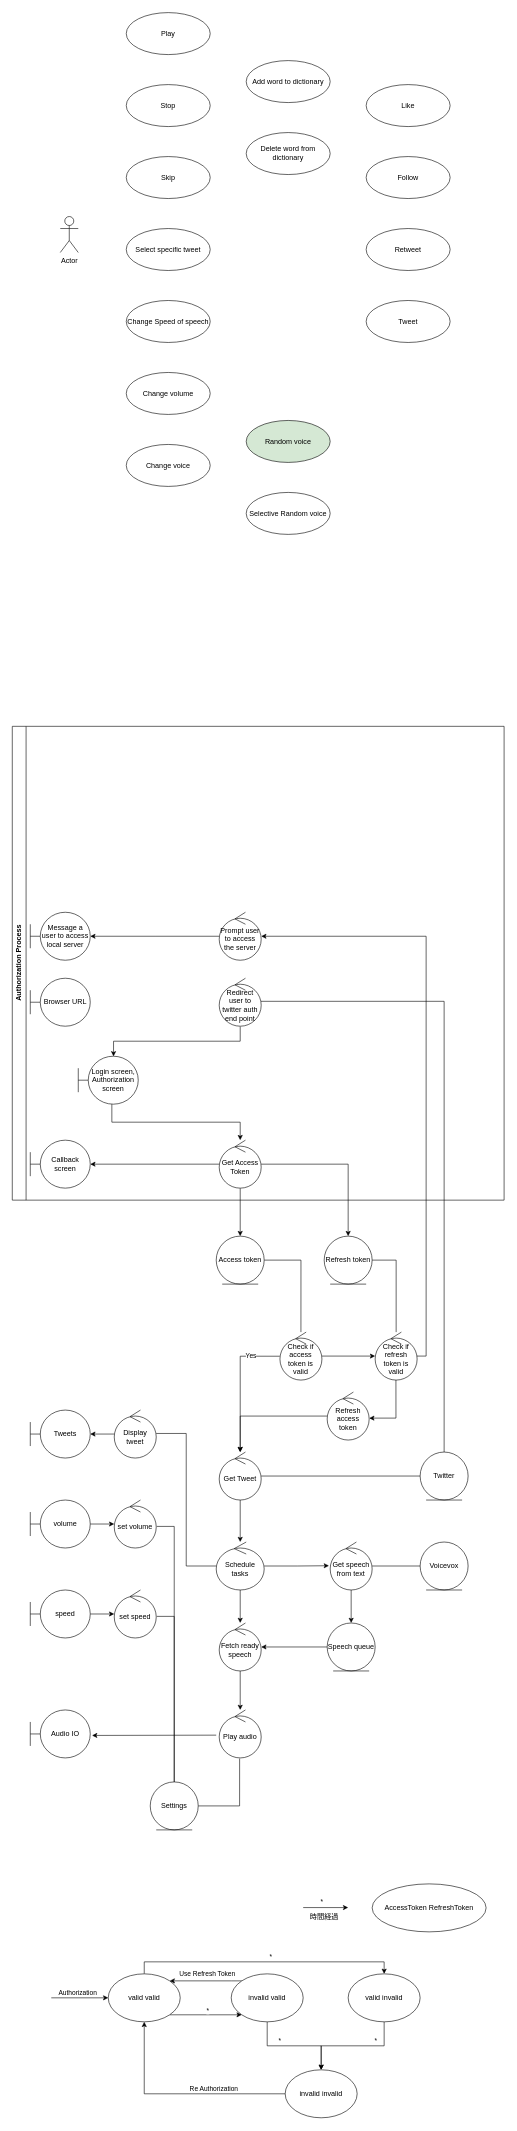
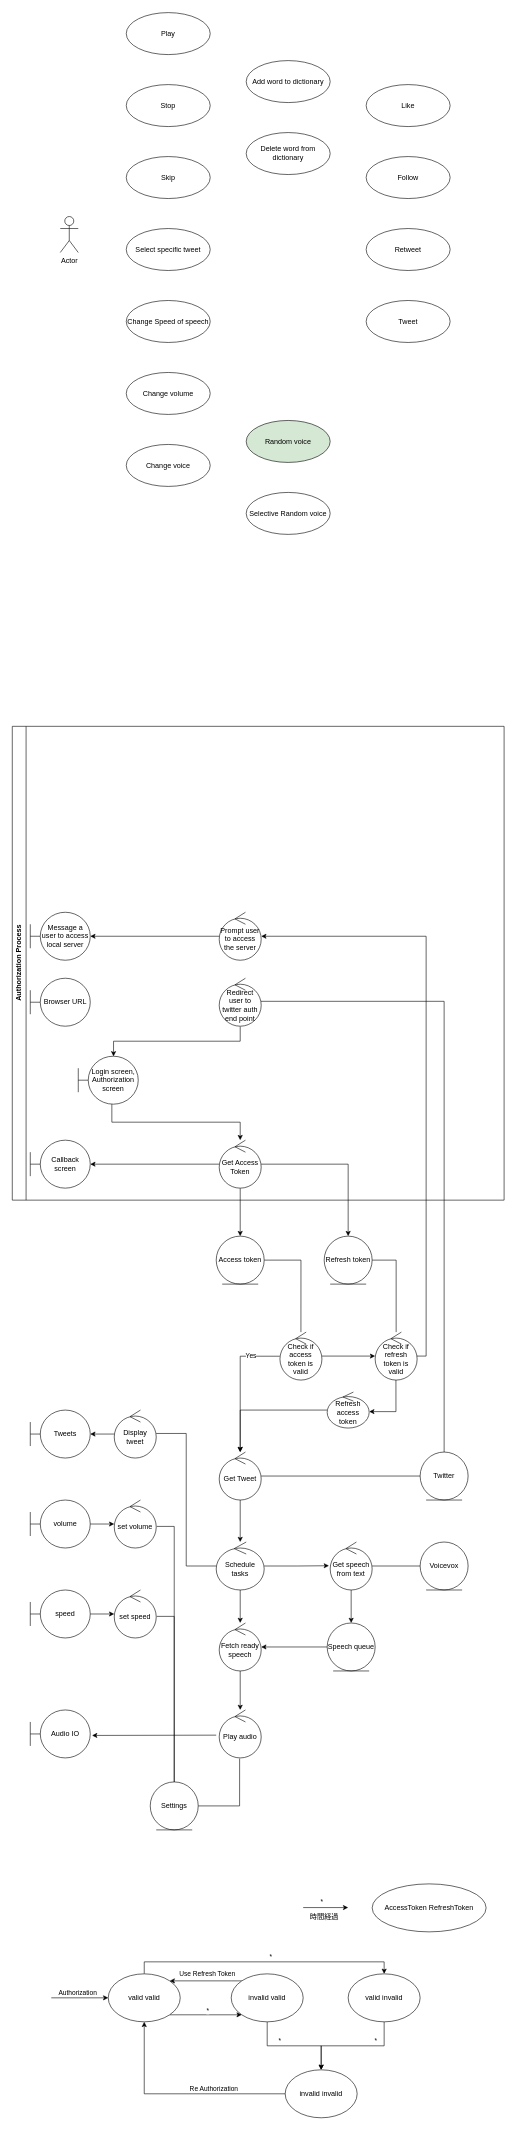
  <mxCell id="0" />
  <mxCell id="1" parent="0" />
  <mxCell id="2" style="edgeStyle=orthogonalEdgeStyle;rounded=0;orthogonalLoop=1;jettySize=auto;html=1;endArrow=classic;endFill=1;" parent="1" source="3" target="29" edge="1"><mxGeometry relative="1" as="geometry" /></mxCell>
  <mxCell id="3" value="volume" style="shape=umlBoundary;whiteSpace=wrap;html=1;" parent="1" vertex="1"><mxGeometry x="50" y="2500" width="100" height="80" as="geometry" /></mxCell>
  <mxCell id="4" style="edgeStyle=orthogonalEdgeStyle;rounded=0;orthogonalLoop=1;jettySize=auto;html=1;endArrow=classic;endFill=1;" parent="1" source="5" target="30" edge="1"><mxGeometry relative="1" as="geometry" /></mxCell>
  <mxCell id="5" value="speed" style="shape=umlBoundary;whiteSpace=wrap;html=1;" parent="1" vertex="1"><mxGeometry x="50" y="2650" width="100" height="80" as="geometry" /></mxCell>
  <mxCell id="6" value="Tweets" style="shape=umlBoundary;whiteSpace=wrap;html=1;" parent="1" vertex="1"><mxGeometry x="50" y="2350" width="100" height="80" as="geometry" /></mxCell>
  <mxCell id="7" style="edgeStyle=orthogonalEdgeStyle;rounded=0;orthogonalLoop=1;jettySize=auto;html=1;entryX=0.5;entryY=0;entryDx=0;entryDy=0;" parent="1" source="9" target="12" edge="1"><mxGeometry relative="1" as="geometry" /></mxCell>
  <mxCell id="8" style="edgeStyle=orthogonalEdgeStyle;rounded=0;orthogonalLoop=1;jettySize=auto;html=1;entryX=0;entryY=0.5;entryDx=0;entryDy=0;endArrow=none;endFill=0;" parent="1" source="9" target="24" edge="1"><mxGeometry relative="1" as="geometry" /></mxCell>
  <mxCell id="9" value="Get Tweet" style="ellipse;shape=umlControl;whiteSpace=wrap;html=1;" parent="1" vertex="1"><mxGeometry x="365" y="2420" width="70" height="80" as="geometry" /></mxCell>
  <mxCell id="10" style="edgeStyle=orthogonalEdgeStyle;rounded=0;orthogonalLoop=1;jettySize=auto;html=1;" parent="1" source="12" target="18" edge="1"><mxGeometry relative="1" as="geometry" /></mxCell>
  <mxCell id="11" style="edgeStyle=orthogonalEdgeStyle;rounded=0;orthogonalLoop=1;jettySize=auto;html=1;endArrow=none;endFill=0;entryX=1;entryY=0.488;entryDx=0;entryDy=0;entryPerimeter=0;" parent="1" source="12" target="28" edge="1"><mxGeometry relative="1" as="geometry" /></mxCell>
  <mxCell id="12" value="Schedule tasks" style="ellipse;shape=umlControl;whiteSpace=wrap;html=1;fontFamily=Helvetica;fontSize=12;fontColor=default;align=center;strokeColor=default;fillColor=default;" parent="1" vertex="1"><mxGeometry x="360" y="2570" width="80" height="80" as="geometry" /></mxCell>
  <mxCell id="13" style="edgeStyle=orthogonalEdgeStyle;rounded=0;orthogonalLoop=1;jettySize=auto;html=1;" parent="1" source="15" target="22" edge="1"><mxGeometry relative="1" as="geometry" /></mxCell>
  <mxCell id="14" style="edgeStyle=orthogonalEdgeStyle;rounded=0;orthogonalLoop=1;jettySize=auto;html=1;entryX=0;entryY=0.5;entryDx=0;entryDy=0;endArrow=none;endFill=0;" parent="1" source="15" target="25" edge="1"><mxGeometry relative="1" as="geometry" /></mxCell>
  <mxCell id="15" value="Get speech from text" style="ellipse;shape=umlControl;whiteSpace=wrap;html=1;" parent="1" vertex="1"><mxGeometry x="550" y="2570" width="70" height="80" as="geometry" /></mxCell>
  <mxCell id="16" style="edgeStyle=orthogonalEdgeStyle;rounded=0;orthogonalLoop=1;jettySize=auto;html=1;entryX=-0.029;entryY=0.494;entryDx=0;entryDy=0;entryPerimeter=0;exitX=1;exitY=0.5;exitDx=0;exitDy=0;" parent="1" source="12" target="15" edge="1"><mxGeometry relative="1" as="geometry" /></mxCell>
  <mxCell id="17" style="edgeStyle=orthogonalEdgeStyle;rounded=0;orthogonalLoop=1;jettySize=auto;html=1;endArrow=classic;endFill=1;" parent="1" source="18" target="20" edge="1"><mxGeometry relative="1" as="geometry" /></mxCell>
  <mxCell id="18" value="Fetch ready speech" style="ellipse;shape=umlControl;whiteSpace=wrap;html=1;" parent="1" vertex="1"><mxGeometry x="365" y="2705" width="70" height="80" as="geometry" /></mxCell>
  <mxCell id="19" style="edgeStyle=orthogonalEdgeStyle;rounded=0;orthogonalLoop=1;jettySize=auto;html=1;entryX=1.03;entryY=0.531;entryDx=0;entryDy=0;entryPerimeter=0;endArrow=classic;endFill=1;" parent="1" target="26" edge="1"><mxGeometry relative="1" as="geometry"><mxPoint x="360" y="2892" as="sourcePoint" /></mxGeometry></mxCell>
  <mxCell id="20" value="Play audio" style="ellipse;shape=umlControl;whiteSpace=wrap;html=1;" parent="1" vertex="1"><mxGeometry x="365" y="2850" width="70" height="80" as="geometry" /></mxCell>
  <mxCell id="21" value="" style="edgeStyle=orthogonalEdgeStyle;rounded=0;orthogonalLoop=1;jettySize=auto;html=1;" parent="1" source="22" target="18" edge="1"><mxGeometry relative="1" as="geometry" /></mxCell>
  <mxCell id="22" value="Speech queue" style="ellipse;shape=umlEntity;whiteSpace=wrap;html=1;" parent="1" vertex="1"><mxGeometry x="545" y="2705" width="80" height="80" as="geometry" /></mxCell>
  <mxCell id="23" style="edgeStyle=orthogonalEdgeStyle;rounded=0;orthogonalLoop=1;jettySize=auto;html=1;entryX=0.99;entryY=0.481;entryDx=0;entryDy=0;entryPerimeter=0;endArrow=none;endFill=0;" parent="1" source="24" target="50" edge="1"><mxGeometry relative="1" as="geometry"><Array as="points"><mxPoint x="740" y="1669" /></Array></mxGeometry></mxCell>
  <mxCell id="24" value="Twitter" style="ellipse;shape=umlEntity;whiteSpace=wrap;html=1;" parent="1" vertex="1"><mxGeometry x="700" y="2420" width="80" height="80" as="geometry" /></mxCell>
  <mxCell id="25" value="Voicevox" style="ellipse;shape=umlEntity;whiteSpace=wrap;html=1;" parent="1" vertex="1"><mxGeometry x="700" y="2570" width="80" height="80" as="geometry" /></mxCell>
  <mxCell id="26" value="Audio IO" style="shape=umlBoundary;whiteSpace=wrap;html=1;" parent="1" vertex="1"><mxGeometry x="50" y="2850" width="100" height="80" as="geometry" /></mxCell>
  <mxCell id="27" style="edgeStyle=orthogonalEdgeStyle;rounded=0;orthogonalLoop=1;jettySize=auto;html=1;endArrow=classic;endFill=1;" parent="1" source="28" target="6" edge="1"><mxGeometry relative="1" as="geometry" /></mxCell>
  <mxCell id="28" value="Display tweet" style="ellipse;shape=umlControl;whiteSpace=wrap;html=1;" parent="1" vertex="1"><mxGeometry x="190" y="2350" width="70" height="80" as="geometry" /></mxCell>
  <mxCell id="29" value="set volume" style="ellipse;shape=umlControl;whiteSpace=wrap;html=1;" parent="1" vertex="1"><mxGeometry x="190" y="2500" width="70" height="80" as="geometry" /></mxCell>
  <mxCell id="30" value="set speed" style="ellipse;shape=umlControl;whiteSpace=wrap;html=1;" parent="1" vertex="1"><mxGeometry x="190" y="2650" width="70" height="80" as="geometry" /></mxCell>
  <mxCell id="31" style="edgeStyle=orthogonalEdgeStyle;rounded=0;orthogonalLoop=1;jettySize=auto;html=1;entryX=1.014;entryY=0.55;entryDx=0;entryDy=0;entryPerimeter=0;endArrow=none;endFill=0;" parent="1" source="34" target="30" edge="1"><mxGeometry relative="1" as="geometry" /></mxCell>
  <mxCell id="32" style="edgeStyle=orthogonalEdgeStyle;rounded=0;orthogonalLoop=1;jettySize=auto;html=1;entryX=1.014;entryY=0.55;entryDx=0;entryDy=0;entryPerimeter=0;endArrow=none;endFill=0;" parent="1" source="34" target="29" edge="1"><mxGeometry relative="1" as="geometry" /></mxCell>
  <mxCell id="33" style="edgeStyle=orthogonalEdgeStyle;rounded=0;orthogonalLoop=1;jettySize=auto;html=1;entryX=0.486;entryY=1.013;entryDx=0;entryDy=0;entryPerimeter=0;endArrow=none;endFill=0;" parent="1" source="34" target="20" edge="1"><mxGeometry relative="1" as="geometry" /></mxCell>
  <mxCell id="34" value="Settings" style="ellipse;shape=umlEntity;whiteSpace=wrap;html=1;" parent="1" vertex="1"><mxGeometry x="250" y="2970" width="80" height="80" as="geometry" /></mxCell>
  <mxCell id="35" style="edgeStyle=orthogonalEdgeStyle;rounded=0;orthogonalLoop=1;jettySize=auto;html=1;endArrow=classic;endFill=1;exitX=0.56;exitY=1;exitDx=0;exitDy=0;exitPerimeter=0;" parent="1" source="59" target="46" edge="1"><mxGeometry relative="1" as="geometry" /></mxCell>
  <mxCell id="36" style="edgeStyle=orthogonalEdgeStyle;rounded=0;orthogonalLoop=1;jettySize=auto;html=1;endArrow=classic;endFill=1;" parent="1" source="37" edge="1"><mxGeometry relative="1" as="geometry"><mxPoint x="150" y="1560" as="targetPoint" /></mxGeometry></mxCell>
  <mxCell id="37" value="Prompt user to access the server" style="ellipse;shape=umlControl;whiteSpace=wrap;html=1;" parent="1" vertex="1"><mxGeometry x="365" y="1520" width="70" height="80" as="geometry" /></mxCell>
  <mxCell id="38" style="edgeStyle=orthogonalEdgeStyle;rounded=0;orthogonalLoop=1;jettySize=auto;html=1;endArrow=none;endFill=0;" parent="1" source="41" target="52" edge="1"><mxGeometry relative="1" as="geometry" /></mxCell>
  <mxCell id="39" style="edgeStyle=orthogonalEdgeStyle;rounded=0;orthogonalLoop=1;jettySize=auto;html=1;endArrow=classic;endFill=1;exitX=-0.004;exitY=0.503;exitDx=0;exitDy=0;exitPerimeter=0;" parent="1" source="52" target="9" edge="1"><mxGeometry relative="1" as="geometry" /></mxCell>
  <mxCell id="40" value="Yes" style="edgeLabel;html=1;align=center;verticalAlign=middle;resizable=0;points=[];" parent="39" vertex="1" connectable="0"><mxGeometry x="-0.574" y="-1" relative="1" as="geometry"><mxPoint as="offset" /></mxGeometry></mxCell>
  <mxCell id="41" value="Access token" style="ellipse;shape=umlEntity;whiteSpace=wrap;html=1;" parent="1" vertex="1"><mxGeometry x="360" y="2060" width="80" height="80" as="geometry" /></mxCell>
  <mxCell id="42" value="Callback screen" style="shape=umlBoundary;whiteSpace=wrap;html=1;" parent="1" vertex="1"><mxGeometry x="50" y="1900" width="100" height="80" as="geometry" /></mxCell>
  <mxCell id="43" style="edgeStyle=orthogonalEdgeStyle;rounded=0;orthogonalLoop=1;jettySize=auto;html=1;entryX=0.5;entryY=0;entryDx=0;entryDy=0;endArrow=classic;endFill=1;" parent="1" source="46" target="41" edge="1"><mxGeometry relative="1" as="geometry" /></mxCell>
  <mxCell id="44" style="edgeStyle=orthogonalEdgeStyle;rounded=0;orthogonalLoop=1;jettySize=auto;html=1;endArrow=classic;endFill=1;" parent="1" source="46" target="42" edge="1"><mxGeometry relative="1" as="geometry" /></mxCell>
  <mxCell id="45" style="edgeStyle=orthogonalEdgeStyle;rounded=0;orthogonalLoop=1;jettySize=auto;html=1;endArrow=classic;endFill=1;" parent="1" source="46" target="57" edge="1"><mxGeometry relative="1" as="geometry" /></mxCell>
  <mxCell id="46" value="Get Access Token" style="ellipse;shape=umlControl;whiteSpace=wrap;html=1;" parent="1" vertex="1"><mxGeometry x="365" y="1900" width="70" height="80" as="geometry" /></mxCell>
  <mxCell id="47" value="Message a user to access local server" style="shape=umlBoundary;whiteSpace=wrap;html=1;" parent="1" vertex="1"><mxGeometry x="50" y="1520" width="100" height="80" as="geometry" /></mxCell>
  <mxCell id="48" value="Browser URL" style="shape=umlBoundary;whiteSpace=wrap;html=1;" parent="1" vertex="1"><mxGeometry x="50" y="1630" width="100" height="80" as="geometry" /></mxCell>
  <mxCell id="49" style="edgeStyle=orthogonalEdgeStyle;rounded=0;orthogonalLoop=1;jettySize=auto;html=1;entryX=0.588;entryY=0.003;entryDx=0;entryDy=0;entryPerimeter=0;endArrow=classic;endFill=1;exitX=0.5;exitY=1.006;exitDx=0;exitDy=0;exitPerimeter=0;" parent="1" source="50" target="59" edge="1"><mxGeometry relative="1" as="geometry" /></mxCell>
  <mxCell id="50" value="Redirect user to twitter auth end point" style="ellipse;shape=umlControl;whiteSpace=wrap;html=1;" parent="1" vertex="1"><mxGeometry x="365" y="1630" width="70" height="80" as="geometry" /></mxCell>
  <mxCell id="51" style="edgeStyle=orthogonalEdgeStyle;rounded=0;orthogonalLoop=1;jettySize=auto;html=1;endArrow=classic;endFill=1;" parent="1" source="52" target="55" edge="1"><mxGeometry relative="1" as="geometry" /></mxCell>
  <mxCell id="52" value="Check if access token is valid" style="ellipse;shape=umlControl;whiteSpace=wrap;html=1;" parent="1" vertex="1"><mxGeometry x="466.25" y="2220" width="70" height="80" as="geometry" /></mxCell>
  <mxCell id="53" style="edgeStyle=orthogonalEdgeStyle;rounded=0;orthogonalLoop=1;jettySize=auto;html=1;endArrow=classic;endFill=1;exitX=0.975;exitY=0.515;exitDx=0;exitDy=0;exitPerimeter=0;" parent="1" source="55" target="37" edge="1"><mxGeometry relative="1" as="geometry"><Array as="points"><mxPoint x="693" y="2260" /><mxPoint x="710" y="2260" /><mxPoint x="710" y="1560" /></Array></mxGeometry></mxCell>
  <mxCell id="54" style="edgeStyle=orthogonalEdgeStyle;rounded=0;orthogonalLoop=1;jettySize=auto;html=1;entryX=1.001;entryY=0.543;entryDx=0;entryDy=0;entryPerimeter=0;endArrow=classic;endFill=1;exitX=0.495;exitY=0.998;exitDx=0;exitDy=0;exitPerimeter=0;" parent="1" source="55" target="61" edge="1"><mxGeometry relative="1" as="geometry" /></mxCell>
  <mxCell id="55" value="Check if refresh token is valid" style="ellipse;shape=umlControl;whiteSpace=wrap;html=1;" parent="1" vertex="1"><mxGeometry x="625" y="2220" width="70" height="80" as="geometry" /></mxCell>
  <mxCell id="56" style="edgeStyle=orthogonalEdgeStyle;rounded=0;orthogonalLoop=1;jettySize=auto;html=1;endArrow=none;endFill=0;" parent="1" source="57" target="55" edge="1"><mxGeometry relative="1" as="geometry" /></mxCell>
  <mxCell id="57" value="Refresh token" style="ellipse;shape=umlEntity;whiteSpace=wrap;html=1;" parent="1" vertex="1"><mxGeometry x="540" y="2060" width="80" height="80" as="geometry" /></mxCell>
  <mxCell id="58" value="Authorization Process" style="swimlane;horizontal=0;whiteSpace=wrap;html=1;" parent="1" vertex="1"><mxGeometry x="20" y="1210" width="820" height="790" as="geometry" /></mxCell>
  <mxCell id="59" value="Login screen, Authorization screen" style="shape=umlBoundary;whiteSpace=wrap;html=1;" parent="58" vertex="1"><mxGeometry x="110" y="550" width="100" height="80" as="geometry" /></mxCell>
  <mxCell id="60" style="edgeStyle=orthogonalEdgeStyle;rounded=0;orthogonalLoop=1;jettySize=auto;html=1;endArrow=classic;endFill=1;" parent="1" source="61" target="9" edge="1"><mxGeometry relative="1" as="geometry" /></mxCell>
- <mxCell id="61" value="Refresh access token" style="ellipse;shape=umlControl;whiteSpace=wrap;html=1;" parent="1" vertex="1"><mxGeometry x="545" y="2320" width="70" height="80" as="geometry" /></mxCell>
+ <mxCell id="61" value="Refresh access token" style="ellipse;shape=umlControl;whiteSpace=wrap;html=1;" parent="1" vertex="1"><mxGeometry x="545" y="2320" width="70" height="60" as="geometry" /></mxCell>
  <mxCell id="62" value="" style="edgeStyle=orthogonalEdgeStyle;rounded=0;orthogonalLoop=1;jettySize=auto;html=1;exitX=1;exitY=1;exitDx=0;exitDy=0;entryX=0;entryY=1;entryDx=0;entryDy=0;" parent="1" source="66" target="71" edge="1"><mxGeometry relative="1" as="geometry" /></mxCell>
  <mxCell id="63" value="*" style="edgeLabel;html=1;align=center;verticalAlign=middle;resizable=0;points=[];" parent="62" vertex="1" connectable="0"><mxGeometry y="-3" relative="1" as="geometry"><mxPoint x="3" y="-11" as="offset" /></mxGeometry></mxCell>
  <mxCell id="64" style="edgeStyle=orthogonalEdgeStyle;rounded=0;orthogonalLoop=1;jettySize=auto;html=1;entryX=0.5;entryY=0;entryDx=0;entryDy=0;exitX=0.5;exitY=0;exitDx=0;exitDy=0;" parent="1" source="66" target="74" edge="1"><mxGeometry relative="1" as="geometry" /></mxCell>
  <mxCell id="65" value="*" style="edgeLabel;html=1;align=center;verticalAlign=middle;resizable=0;points=[];" parent="64" vertex="1" connectable="0"><mxGeometry x="0.159" y="-4" relative="1" as="geometry"><mxPoint x="-25" y="-14" as="offset" /></mxGeometry></mxCell>
  <mxCell id="66" value="valid valid" style="ellipse;whiteSpace=wrap;html=1;strokeColor=default;" parent="1" vertex="1"><mxGeometry x="180" y="3290" width="120" height="80" as="geometry" /></mxCell>
  <mxCell id="67" value="" style="edgeStyle=orthogonalEdgeStyle;rounded=0;orthogonalLoop=1;jettySize=auto;html=1;" parent="1" source="71" target="77" edge="1"><mxGeometry relative="1" as="geometry" /></mxCell>
  <mxCell id="68" value="*" style="edgeLabel;html=1;align=center;verticalAlign=middle;resizable=0;points=[];" parent="67" vertex="1" connectable="0"><mxGeometry x="0.071" y="-3" relative="1" as="geometry"><mxPoint x="-31" y="-13" as="offset" /></mxGeometry></mxCell>
  <mxCell id="69" style="edgeStyle=orthogonalEdgeStyle;rounded=0;orthogonalLoop=1;jettySize=auto;html=1;entryX=1;entryY=0;entryDx=0;entryDy=0;exitX=0;exitY=0;exitDx=0;exitDy=0;" parent="1" source="71" target="66" edge="1"><mxGeometry relative="1" as="geometry"><mxPoint x="435" y="3320" as="sourcePoint" /><Array as="points"><mxPoint x="385" y="3302" /><mxPoint x="385" y="3302" /></Array></mxGeometry></mxCell>
  <mxCell id="70" value="Use Refresh Token" style="edgeLabel;html=1;align=center;verticalAlign=middle;resizable=0;points=[];" parent="69" vertex="1" connectable="0"><mxGeometry x="-0.223" y="-5" relative="1" as="geometry"><mxPoint x="-11" y="-7" as="offset" /></mxGeometry></mxCell>
  <mxCell id="71" value="invalid valid" style="ellipse;whiteSpace=wrap;html=1;strokeColor=default;" parent="1" vertex="1"><mxGeometry x="385" y="3290" width="120" height="80" as="geometry" /></mxCell>
  <mxCell id="72" style="edgeStyle=orthogonalEdgeStyle;rounded=0;orthogonalLoop=1;jettySize=auto;html=1;" parent="1" source="74" target="77" edge="1"><mxGeometry relative="1" as="geometry" /></mxCell>
  <mxCell id="73" value="*" style="edgeLabel;html=1;align=center;verticalAlign=middle;resizable=0;points=[];" parent="72" vertex="1" connectable="0"><mxGeometry x="-0.005" y="3" relative="1" as="geometry"><mxPoint x="37" y="-13" as="offset" /></mxGeometry></mxCell>
  <mxCell id="74" value="valid invalid" style="ellipse;whiteSpace=wrap;html=1;strokeColor=default;" parent="1" vertex="1"><mxGeometry x="580" y="3290" width="120" height="80" as="geometry" /></mxCell>
  <mxCell id="75" style="edgeStyle=orthogonalEdgeStyle;rounded=0;orthogonalLoop=1;jettySize=auto;html=1;" parent="1" source="77" target="66" edge="1"><mxGeometry relative="1" as="geometry" /></mxCell>
  <mxCell id="76" value="Re Authorization" style="edgeLabel;html=1;align=center;verticalAlign=middle;resizable=0;points=[];" parent="75" vertex="1" connectable="0"><mxGeometry x="-0.341" y="-3" relative="1" as="geometry"><mxPoint x="-3" y="-7" as="offset" /></mxGeometry></mxCell>
  <mxCell id="77" value="invalid invalid" style="ellipse;whiteSpace=wrap;html=1;strokeColor=default;" parent="1" vertex="1"><mxGeometry x="475" y="3450" width="120" height="80" as="geometry" /></mxCell>
  <mxCell id="78" value="" style="endArrow=classic;html=1;rounded=0;entryX=0;entryY=0.5;entryDx=0;entryDy=0;" parent="1" target="66" edge="1"><mxGeometry width="50" height="50" relative="1" as="geometry"><mxPoint x="85" y="3330" as="sourcePoint" /><mxPoint x="135" y="3310" as="targetPoint" /></mxGeometry></mxCell>
  <mxCell id="79" value="Authorization" style="edgeLabel;html=1;align=center;verticalAlign=middle;resizable=0;points=[];" parent="78" vertex="1" connectable="0"><mxGeometry x="-0.095" y="3" relative="1" as="geometry"><mxPoint y="-7" as="offset" /></mxGeometry></mxCell>
  <mxCell id="80" value="AccessToken RefreshToken" style="ellipse;whiteSpace=wrap;html=1;strokeColor=default;" parent="1" vertex="1"><mxGeometry x="620" y="3140" width="190" height="80" as="geometry" /></mxCell>
  <mxCell id="81" value="" style="edgeStyle=orthogonalEdgeStyle;rounded=0;orthogonalLoop=1;jettySize=auto;html=1;" parent="1" edge="1"><mxGeometry relative="1" as="geometry"><mxPoint x="505" y="3179.5" as="sourcePoint" /><mxPoint x="580" y="3179.5" as="targetPoint" /></mxGeometry></mxCell>
  <mxCell id="82" value="*" style="edgeLabel;html=1;align=center;verticalAlign=middle;resizable=0;points=[];" parent="81" vertex="1" connectable="0"><mxGeometry x="-0.472" y="2" relative="1" as="geometry"><mxPoint x="10" y="-8" as="offset" /></mxGeometry></mxCell>
  <mxCell id="83" value="時間経過" style="text;html=1;align=center;verticalAlign=middle;resizable=0;points=[];autosize=1;strokeColor=none;fillColor=none;" parent="1" vertex="1"><mxGeometry x="505" y="3180" width="70" height="30" as="geometry" /></mxCell>
  <mxCell id="84" value="Actor" style="shape=umlActor;verticalLabelPosition=bottom;verticalAlign=top;html=1;" vertex="1" parent="1"><mxGeometry x="100" y="360" width="30" height="60" as="geometry" /></mxCell>
  <mxCell id="85" value="Play" style="ellipse;whiteSpace=wrap;html=1;" vertex="1" parent="1"><mxGeometry x="210" y="20" width="140" height="70" as="geometry" /></mxCell>
  <mxCell id="86" value="Stop" style="ellipse;whiteSpace=wrap;html=1;" vertex="1" parent="1"><mxGeometry x="210" y="140" width="140" height="70" as="geometry" /></mxCell>
  <mxCell id="87" value="Skip" style="ellipse;whiteSpace=wrap;html=1;" vertex="1" parent="1"><mxGeometry x="210" y="260" width="140" height="70" as="geometry" /></mxCell>
  <mxCell id="88" value="Select specific tweet" style="ellipse;whiteSpace=wrap;html=1;" vertex="1" parent="1"><mxGeometry x="210" y="380" width="140" height="70" as="geometry" /></mxCell>
  <mxCell id="89" value="Change Speed of speech" style="ellipse;whiteSpace=wrap;html=1;" vertex="1" parent="1"><mxGeometry x="210" y="500" width="140" height="70" as="geometry" /></mxCell>
  <mxCell id="90" value="Change volume" style="ellipse;whiteSpace=wrap;html=1;" vertex="1" parent="1"><mxGeometry x="210" y="620" width="140" height="70" as="geometry" /></mxCell>
  <mxCell id="91" value="Add word to dictionary" style="ellipse;whiteSpace=wrap;html=1;" vertex="1" parent="1"><mxGeometry x="410" y="100" width="140" height="70" as="geometry" /></mxCell>
  <mxCell id="92" value="Delete word from dictionary" style="ellipse;whiteSpace=wrap;html=1;" vertex="1" parent="1"><mxGeometry x="410" y="220" width="140" height="70" as="geometry" /></mxCell>
  <mxCell id="93" value="Like" style="ellipse;whiteSpace=wrap;html=1;" vertex="1" parent="1"><mxGeometry x="610" y="140" width="140" height="70" as="geometry" /></mxCell>
  <mxCell id="94" value="Follow" style="ellipse;whiteSpace=wrap;html=1;" vertex="1" parent="1"><mxGeometry x="610" y="260" width="140" height="70" as="geometry" /></mxCell>
  <mxCell id="95" value="Retweet" style="ellipse;whiteSpace=wrap;html=1;" vertex="1" parent="1"><mxGeometry x="610" y="380" width="140" height="70" as="geometry" /></mxCell>
  <mxCell id="96" value="Tweet" style="ellipse;whiteSpace=wrap;html=1;" vertex="1" parent="1"><mxGeometry x="610" y="500" width="140" height="70" as="geometry" /></mxCell>
  <mxCell id="97" value="Change voice" style="ellipse;whiteSpace=wrap;html=1;" vertex="1" parent="1"><mxGeometry x="210" y="740" width="140" height="70" as="geometry" /></mxCell>
  <mxCell id="98" value="Random voice" style="ellipse;whiteSpace=wrap;html=1;fillColor=#d5e8d4;" vertex="1" parent="1"><mxGeometry x="410" y="700" width="140" height="70" as="geometry" /></mxCell>
  <mxCell id="99" value="Selective Random voice" style="ellipse;whiteSpace=wrap;html=1;" vertex="1" parent="1"><mxGeometry x="410" y="820" width="140" height="70" as="geometry" /></mxCell>
